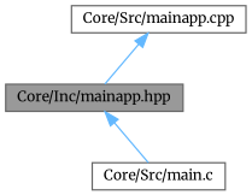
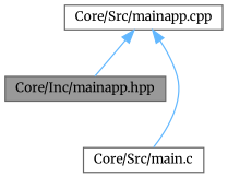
  digraph {
    fontname=Merriweather
    node [color=grey40 fillcolor=white fontname=Merriweather fontsize=10 shape=box style=filled]
    edge [color=steelblue1 dir=back fontname=Merriweather fontsize=10 labelfontname=Helvetica labelfontsize=10 style=solid]
    n1 [color=gray40 fillcolor=grey60 fontcolor=black height=0.2 label="Core/Inc/mainapp.hpp" width=0.4]
    n2 [height=0.2 label="Core/Src/main.c" width=0.4]
    n3 [height=0.2 label="Core/Src/mainapp.cpp" width=0.4]
-   n1 -> n2
+   n3 -> n2
    n3 -> n1
  }
